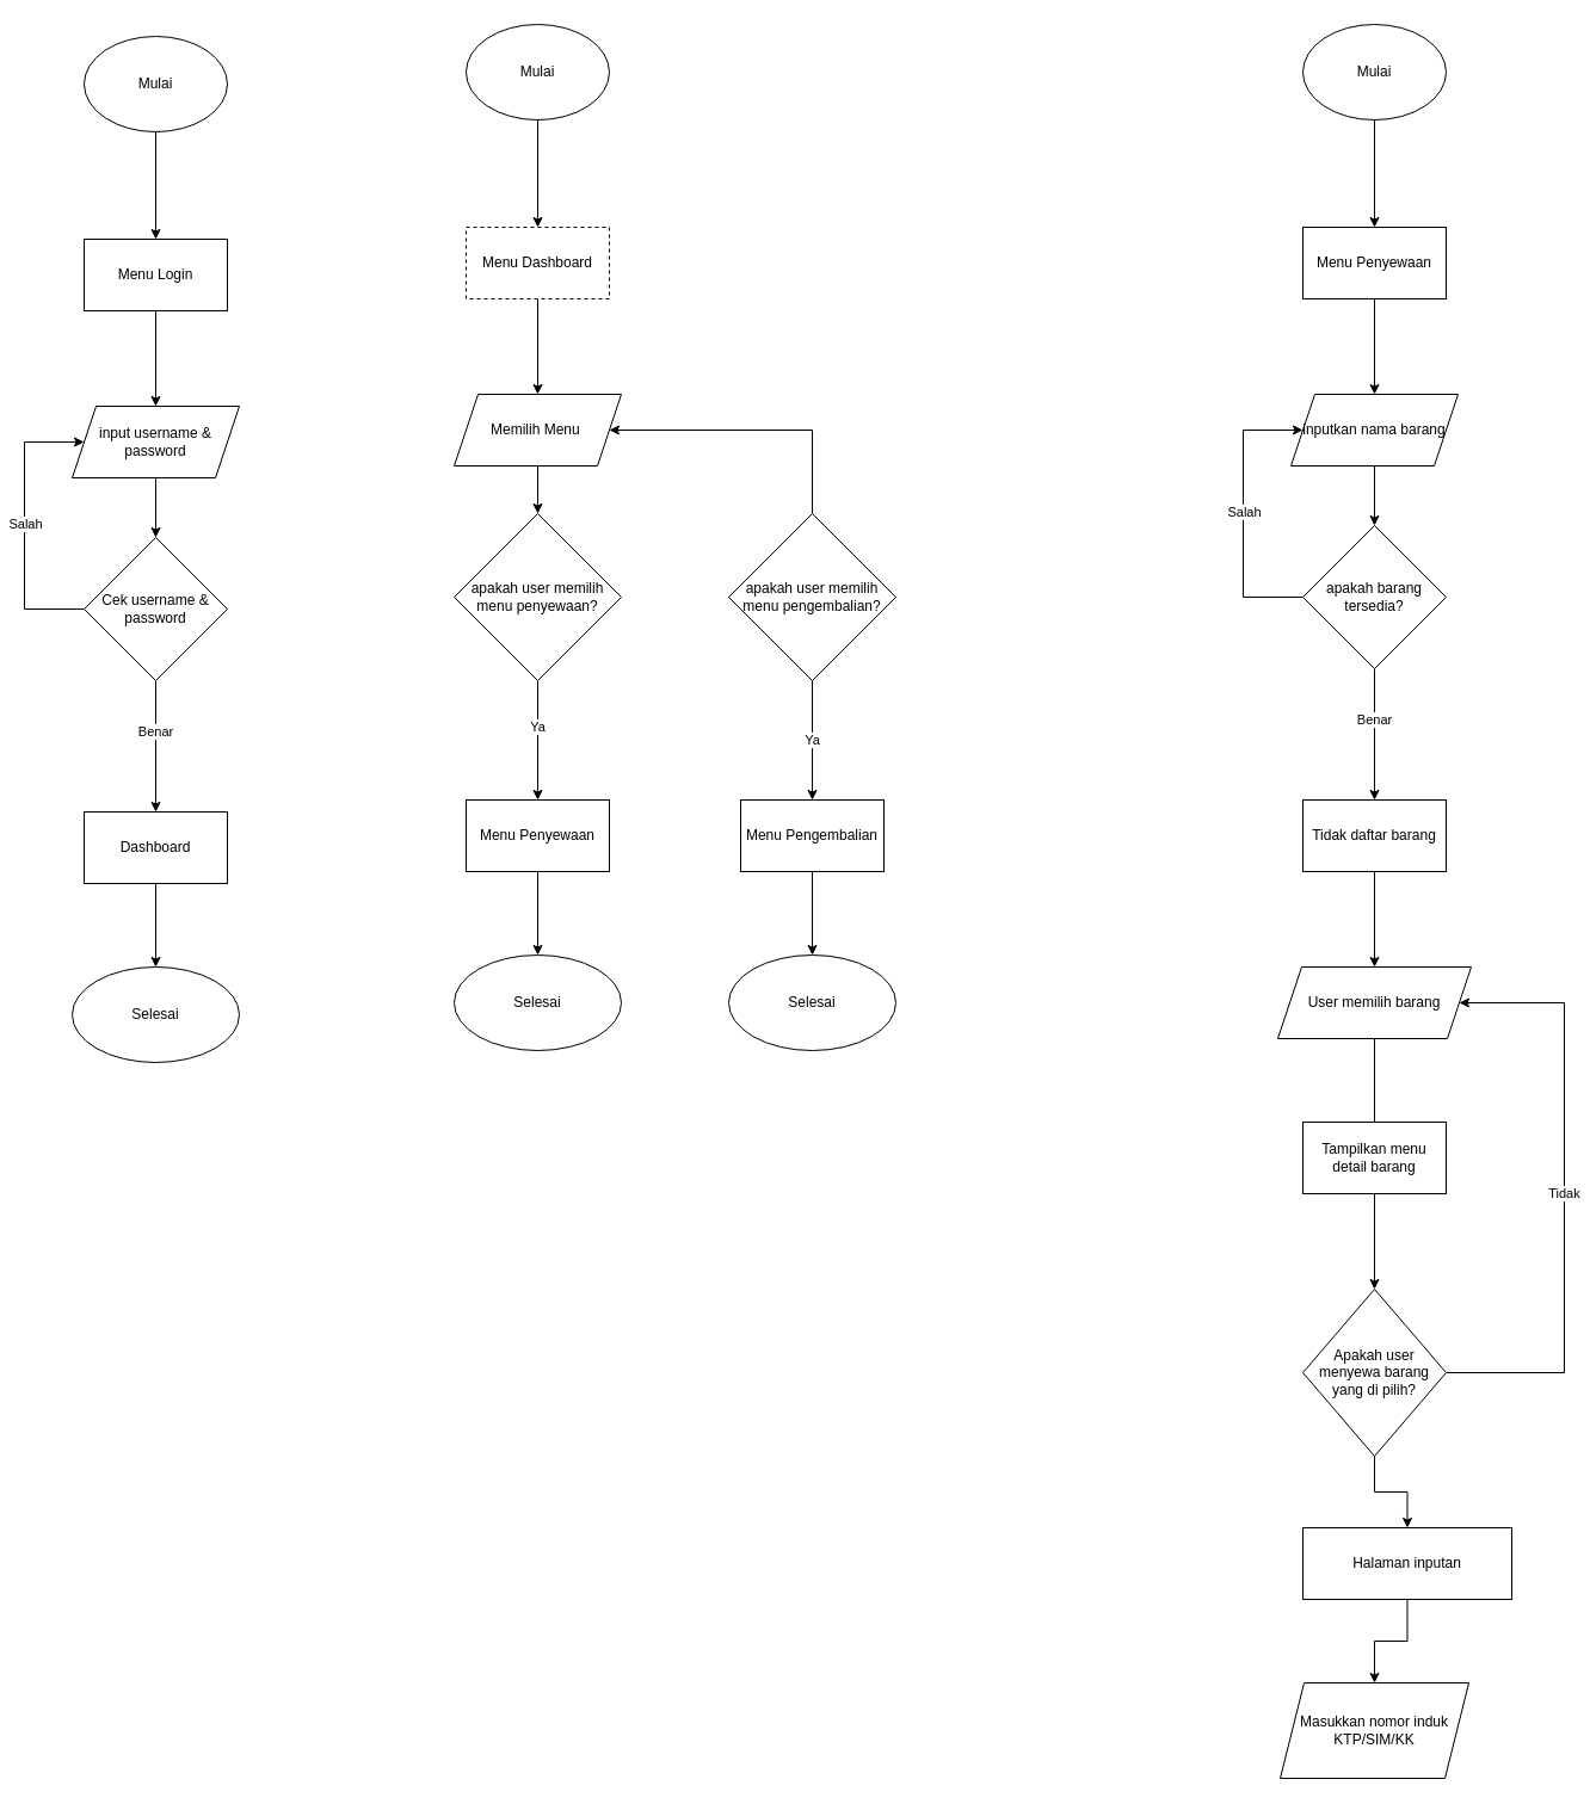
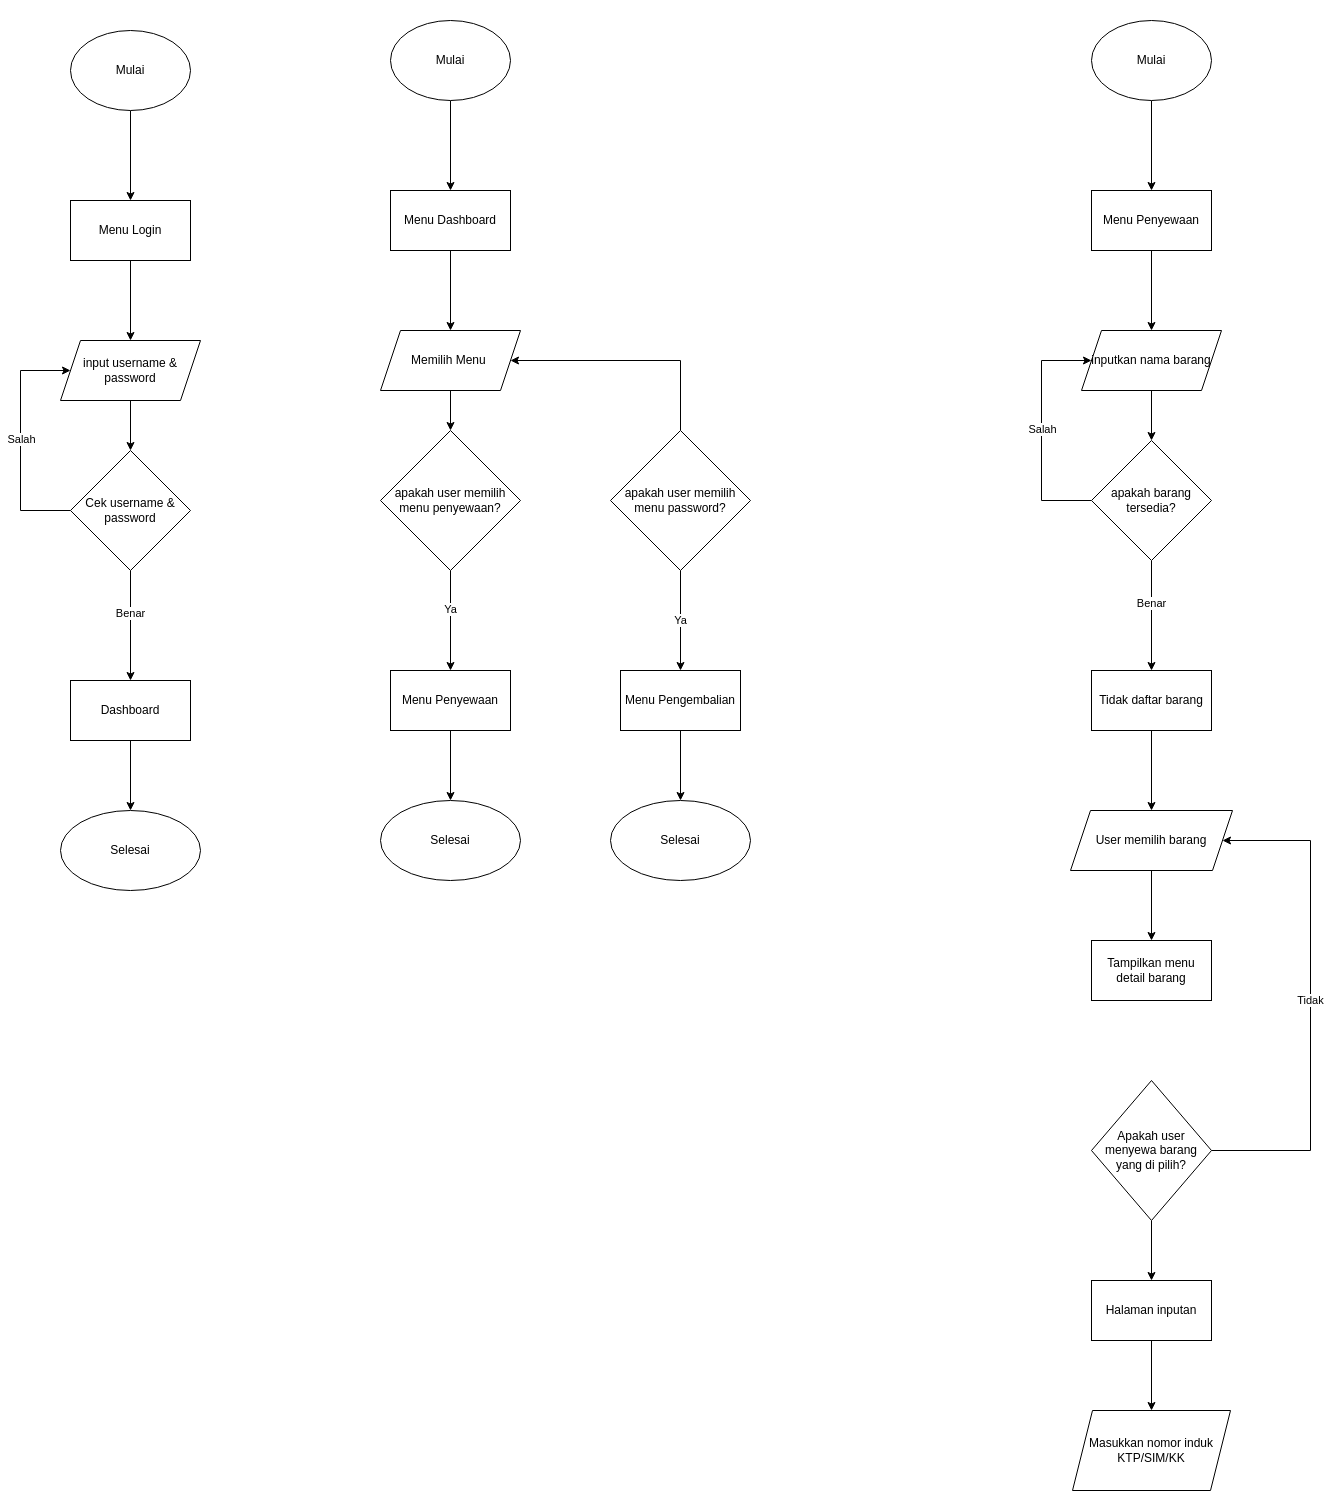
  <mxCell id="0" />
  <mxCell id="1" parent="0" />
  <mxCell id="2" value="" style="edgeStyle=orthogonalEdgeStyle;rounded=0;orthogonalLoop=1;jettySize=auto;html=1;" edge="1" parent="1" source="3" target="5"><mxGeometry relative="1" as="geometry" /></mxCell>
  <mxCell id="3" value="Mulai&lt;br&gt;" style="ellipse;whiteSpace=wrap;html=1;" vertex="1" parent="1"><mxGeometry x="70" y="30" width="120" height="80" as="geometry" /></mxCell>
  <mxCell id="4" value="" style="edgeStyle=orthogonalEdgeStyle;rounded=0;orthogonalLoop=1;jettySize=auto;html=1;" edge="1" parent="1" source="5" target="7"><mxGeometry relative="1" as="geometry" /></mxCell>
  <mxCell id="5" value="Menu Login&lt;br&gt;" style="whiteSpace=wrap;html=1;" vertex="1" parent="1"><mxGeometry x="70" y="200" width="120" height="60" as="geometry" /></mxCell>
  <mxCell id="6" value="" style="edgeStyle=orthogonalEdgeStyle;rounded=0;orthogonalLoop=1;jettySize=auto;html=1;" edge="1" parent="1" source="7" target="12"><mxGeometry relative="1" as="geometry" /></mxCell>
  <mxCell id="7" value="input username &amp;amp; password" style="shape=parallelogram;perimeter=parallelogramPerimeter;whiteSpace=wrap;html=1;fixedSize=1;" vertex="1" parent="1"><mxGeometry x="60" y="340" width="140" height="60" as="geometry" /></mxCell>
  <mxCell id="8" value="" style="edgeStyle=orthogonalEdgeStyle;rounded=0;orthogonalLoop=1;jettySize=auto;html=1;" edge="1" parent="1" source="12" target="14"><mxGeometry relative="1" as="geometry" /></mxCell>
  <mxCell id="9" value="Benar" style="edgeLabel;html=1;align=center;verticalAlign=middle;resizable=0;points=[];" vertex="1" connectable="0" parent="8"><mxGeometry x="-0.236" y="-1" relative="1" as="geometry"><mxPoint as="offset" /></mxGeometry></mxCell>
  <mxCell id="10" style="edgeStyle=orthogonalEdgeStyle;rounded=0;orthogonalLoop=1;jettySize=auto;html=1;exitX=0;exitY=0.5;exitDx=0;exitDy=0;entryX=0;entryY=0.5;entryDx=0;entryDy=0;" edge="1" parent="1" source="12" target="7"><mxGeometry relative="1" as="geometry"><Array as="points"><mxPoint x="20" y="510" /><mxPoint x="20" y="370" /></Array></mxGeometry></mxCell>
  <mxCell id="11" value="Salah" style="edgeLabel;html=1;align=center;verticalAlign=middle;resizable=0;points=[];" vertex="1" connectable="0" parent="10"><mxGeometry x="0.017" relative="1" as="geometry"><mxPoint as="offset" /></mxGeometry></mxCell>
  <mxCell id="12" value="Cek username &amp;amp; password" style="rhombus;whiteSpace=wrap;html=1;" vertex="1" parent="1"><mxGeometry x="70" y="450" width="120" height="120" as="geometry" /></mxCell>
  <mxCell id="13" value="" style="edgeStyle=orthogonalEdgeStyle;rounded=0;orthogonalLoop=1;jettySize=auto;html=1;" edge="1" parent="1" source="14" target="15"><mxGeometry relative="1" as="geometry" /></mxCell>
  <mxCell id="14" value="Dashboard" style="whiteSpace=wrap;html=1;" vertex="1" parent="1"><mxGeometry x="70" y="680" width="120" height="60" as="geometry" /></mxCell>
  <mxCell id="15" value="Selesai&lt;br&gt;" style="ellipse;whiteSpace=wrap;html=1;" vertex="1" parent="1"><mxGeometry x="60" y="810" width="140" height="80" as="geometry" /></mxCell>
  <mxCell id="16" value="" style="edgeStyle=orthogonalEdgeStyle;rounded=0;orthogonalLoop=1;jettySize=auto;html=1;" edge="1" parent="1" source="17" target="19"><mxGeometry relative="1" as="geometry" /></mxCell>
  <mxCell id="17" value="Mulai&lt;br&gt;" style="ellipse;whiteSpace=wrap;html=1;" vertex="1" parent="1"><mxGeometry x="390" y="20" width="120" height="80" as="geometry" /></mxCell>
  <mxCell id="18" value="" style="edgeStyle=orthogonalEdgeStyle;rounded=0;orthogonalLoop=1;jettySize=auto;html=1;" edge="1" parent="1" source="19" target="21"><mxGeometry relative="1" as="geometry" /></mxCell>
- <mxCell id="19" value="Menu Dashboard" style="whiteSpace=wrap;html=1;dashed=1;" vertex="1" parent="1"><mxGeometry x="390" y="190" width="120" height="60" as="geometry" /></mxCell>
+ <mxCell id="19" value="Menu Dashboard" style="whiteSpace=wrap;html=1;" vertex="1" parent="1"><mxGeometry x="390" y="190" width="120" height="60" as="geometry" /></mxCell>
  <mxCell id="20" value="" style="edgeStyle=orthogonalEdgeStyle;rounded=0;orthogonalLoop=1;jettySize=auto;html=1;" edge="1" parent="1" source="21" target="24"><mxGeometry relative="1" as="geometry" /></mxCell>
  <mxCell id="21" value="Memilih Menu&amp;nbsp;" style="shape=parallelogram;perimeter=parallelogramPerimeter;whiteSpace=wrap;html=1;fixedSize=1;" vertex="1" parent="1"><mxGeometry x="380" y="330" width="140" height="60" as="geometry" /></mxCell>
  <mxCell id="22" value="" style="edgeStyle=orthogonalEdgeStyle;rounded=0;orthogonalLoop=1;jettySize=auto;html=1;" edge="1" parent="1" source="24" target="26"><mxGeometry relative="1" as="geometry" /></mxCell>
  <mxCell id="23" value="Ya" style="edgeLabel;html=1;align=center;verticalAlign=middle;resizable=0;points=[];" vertex="1" connectable="0" parent="22"><mxGeometry x="-0.236" y="-1" relative="1" as="geometry"><mxPoint as="offset" /></mxGeometry></mxCell>
  <mxCell id="24" value="apakah user memilih menu penyewaan?" style="rhombus;whiteSpace=wrap;html=1;" vertex="1" parent="1"><mxGeometry x="380" y="430" width="140" height="140" as="geometry" /></mxCell>
  <mxCell id="25" value="" style="edgeStyle=orthogonalEdgeStyle;rounded=0;orthogonalLoop=1;jettySize=auto;html=1;" edge="1" parent="1" source="26" target="27"><mxGeometry relative="1" as="geometry" /></mxCell>
  <mxCell id="26" value="Menu Penyewaan" style="whiteSpace=wrap;html=1;" vertex="1" parent="1"><mxGeometry x="390" y="670" width="120" height="60" as="geometry" /></mxCell>
  <mxCell id="27" value="Selesai&lt;br&gt;" style="ellipse;whiteSpace=wrap;html=1;" vertex="1" parent="1"><mxGeometry x="380" y="800" width="140" height="80" as="geometry" /></mxCell>
  <mxCell id="28" style="edgeStyle=orthogonalEdgeStyle;rounded=0;orthogonalLoop=1;jettySize=auto;html=1;exitX=0.5;exitY=1;exitDx=0;exitDy=0;entryX=0.5;entryY=0;entryDx=0;entryDy=0;" edge="1" parent="1" source="29" target="33"><mxGeometry relative="1" as="geometry" /></mxCell>
  <mxCell id="29" value="Menu Pengembalian" style="whiteSpace=wrap;html=1;" vertex="1" parent="1"><mxGeometry x="620" y="670" width="120" height="60" as="geometry" /></mxCell>
  <mxCell id="30" value="Ya" style="edgeStyle=orthogonalEdgeStyle;rounded=0;orthogonalLoop=1;jettySize=auto;html=1;exitX=0.5;exitY=1;exitDx=0;exitDy=0;entryX=0.5;entryY=0;entryDx=0;entryDy=0;" edge="1" parent="1" source="32" target="29"><mxGeometry relative="1" as="geometry" /></mxCell>
  <mxCell id="31" style="edgeStyle=orthogonalEdgeStyle;rounded=0;orthogonalLoop=1;jettySize=auto;html=1;exitX=0.5;exitY=0;exitDx=0;exitDy=0;entryX=1;entryY=0.5;entryDx=0;entryDy=0;" edge="1" parent="1" source="32" target="21"><mxGeometry relative="1" as="geometry"><Array as="points"><mxPoint x="680" y="360" /></Array></mxGeometry></mxCell>
- <mxCell id="32" value="apakah user memilih menu pengembalian?" style="rhombus;whiteSpace=wrap;html=1;" vertex="1" parent="1"><mxGeometry x="610" y="430" width="140" height="140" as="geometry" /></mxCell>
+ <mxCell id="32" value="apakah user memilih menu password?" style="rhombus;whiteSpace=wrap;html=1;" vertex="1" parent="1"><mxGeometry x="610" y="430" width="140" height="140" as="geometry" /></mxCell>
  <mxCell id="33" value="Selesai&lt;br&gt;" style="ellipse;whiteSpace=wrap;html=1;" vertex="1" parent="1"><mxGeometry x="610" y="800" width="140" height="80" as="geometry" /></mxCell>
  <mxCell id="34" value="" style="edgeStyle=orthogonalEdgeStyle;rounded=0;orthogonalLoop=1;jettySize=auto;html=1;" edge="1" parent="1" source="35" target="37"><mxGeometry relative="1" as="geometry" /></mxCell>
  <mxCell id="35" value="Mulai&lt;br&gt;" style="ellipse;whiteSpace=wrap;html=1;" vertex="1" parent="1"><mxGeometry x="1091" y="20" width="120" height="80" as="geometry" /></mxCell>
  <mxCell id="36" value="" style="edgeStyle=orthogonalEdgeStyle;rounded=0;orthogonalLoop=1;jettySize=auto;html=1;" edge="1" parent="1" source="37" target="39"><mxGeometry relative="1" as="geometry" /></mxCell>
  <mxCell id="37" value="Menu Penyewaan" style="whiteSpace=wrap;html=1;" vertex="1" parent="1"><mxGeometry x="1091" y="190" width="120" height="60" as="geometry" /></mxCell>
  <mxCell id="38" value="" style="edgeStyle=orthogonalEdgeStyle;rounded=0;orthogonalLoop=1;jettySize=auto;html=1;" edge="1" parent="1" source="39" target="44"><mxGeometry relative="1" as="geometry" /></mxCell>
  <mxCell id="39" value="inputkan nama barang" style="shape=parallelogram;perimeter=parallelogramPerimeter;whiteSpace=wrap;html=1;fixedSize=1;" vertex="1" parent="1"><mxGeometry x="1081" y="330" width="140" height="60" as="geometry" /></mxCell>
  <mxCell id="40" value="" style="edgeStyle=orthogonalEdgeStyle;rounded=0;orthogonalLoop=1;jettySize=auto;html=1;" edge="1" parent="1" source="44" target="46"><mxGeometry relative="1" as="geometry" /></mxCell>
  <mxCell id="41" value="Benar" style="edgeLabel;html=1;align=center;verticalAlign=middle;resizable=0;points=[];" vertex="1" connectable="0" parent="40"><mxGeometry x="-0.236" y="-1" relative="1" as="geometry"><mxPoint as="offset" /></mxGeometry></mxCell>
  <mxCell id="42" style="edgeStyle=orthogonalEdgeStyle;rounded=0;orthogonalLoop=1;jettySize=auto;html=1;exitX=0;exitY=0.5;exitDx=0;exitDy=0;entryX=0;entryY=0.5;entryDx=0;entryDy=0;" edge="1" parent="1" source="44" target="39"><mxGeometry relative="1" as="geometry"><Array as="points"><mxPoint x="1041" y="500" /><mxPoint x="1041" y="360" /></Array></mxGeometry></mxCell>
  <mxCell id="43" value="Salah" style="edgeLabel;html=1;align=center;verticalAlign=middle;resizable=0;points=[];" vertex="1" connectable="0" parent="42"><mxGeometry x="0.017" relative="1" as="geometry"><mxPoint as="offset" /></mxGeometry></mxCell>
  <mxCell id="44" value="apakah barang tersedia?" style="rhombus;whiteSpace=wrap;html=1;" vertex="1" parent="1"><mxGeometry x="1091" y="440" width="120" height="120" as="geometry" /></mxCell>
  <mxCell id="45" value="" style="edgeStyle=orthogonalEdgeStyle;rounded=0;orthogonalLoop=1;jettySize=auto;html=1;" edge="1" parent="1" source="46" target="48"><mxGeometry relative="1" as="geometry" /></mxCell>
  <mxCell id="46" value="Tidak daftar barang" style="whiteSpace=wrap;html=1;" vertex="1" parent="1"><mxGeometry x="1091" y="670" width="120" height="60" as="geometry" /></mxCell>
- <mxCell id="47" style="edgeStyle=orthogonalEdgeStyle;rounded=0;orthogonalLoop=1;jettySize=auto;html=1;exitX=0.5;exitY=1;exitDx=0;exitDy=0;entryX=0.5;entryY=0;entryDx=0;entryDy=0;endArrow=none;" edge="1" parent="1" source="48" target="53"><mxGeometry relative="1" as="geometry" /></mxCell>
+ <mxCell id="47" style="edgeStyle=orthogonalEdgeStyle;rounded=0;orthogonalLoop=1;jettySize=auto;html=1;exitX=0.5;exitY=1;exitDx=0;exitDy=0;entryX=0.5;entryY=0;entryDx=0;entryDy=0;" edge="1" parent="1" source="48" target="53"><mxGeometry relative="1" as="geometry" /></mxCell>
  <mxCell id="48" value="User memilih barang" style="shape=parallelogram;perimeter=parallelogramPerimeter;whiteSpace=wrap;html=1;fixedSize=1;" vertex="1" parent="1"><mxGeometry x="1070" y="810" width="162" height="60" as="geometry" /></mxCell>
  <mxCell id="49" value="Tidak" style="edgeStyle=orthogonalEdgeStyle;rounded=0;orthogonalLoop=1;jettySize=auto;html=1;exitX=1;exitY=0.5;exitDx=0;exitDy=0;entryX=1;entryY=0.5;entryDx=0;entryDy=0;" edge="1" parent="1" source="51" target="48"><mxGeometry relative="1" as="geometry"><Array as="points"><mxPoint x="1310" y="1150" /><mxPoint x="1310" y="840" /></Array></mxGeometry></mxCell>
  <mxCell id="50" value="" style="edgeStyle=orthogonalEdgeStyle;rounded=0;orthogonalLoop=1;jettySize=auto;html=1;" edge="1" parent="1" source="51" target="55"><mxGeometry relative="1" as="geometry" /></mxCell>
  <mxCell id="51" value="Apakah user menyewa barang yang di pilih?" style="rhombus;whiteSpace=wrap;html=1;" vertex="1" parent="1"><mxGeometry x="1091" y="1080" width="120" height="140" as="geometry" /></mxCell>
- <mxCell id="52" style="edgeStyle=orthogonalEdgeStyle;rounded=0;orthogonalLoop=1;jettySize=auto;html=1;exitX=0.5;exitY=1;exitDx=0;exitDy=0;entryX=0.5;entryY=0;entryDx=0;entryDy=0;" edge="1" parent="1" source="53" target="51"><mxGeometry relative="1" as="geometry" /></mxCell>
  <mxCell id="53" value="Tampilkan menu detail barang" style="whiteSpace=wrap;html=1;" vertex="1" parent="1"><mxGeometry x="1091" y="940" width="120" height="60" as="geometry" /></mxCell>
  <mxCell id="54" value="" style="edgeStyle=orthogonalEdgeStyle;rounded=0;orthogonalLoop=1;jettySize=auto;html=1;" edge="1" parent="1" source="55" target="56"><mxGeometry relative="1" as="geometry" /></mxCell>
- <mxCell id="55" value="Halaman inputan" style="whiteSpace=wrap;html=1;" vertex="1" parent="1"><mxGeometry x="1091" y="1280" width="175" height="60" as="geometry" /></mxCell>
+ <mxCell id="55" value="Halaman inputan" style="whiteSpace=wrap;html=1;" vertex="1" parent="1"><mxGeometry x="1091" y="1280" width="120" height="60" as="geometry" /></mxCell>
  <mxCell id="56" value="Masukkan nomor induk KTP/SIM/KK" style="shape=parallelogram;perimeter=parallelogramPerimeter;whiteSpace=wrap;html=1;fixedSize=1;" vertex="1" parent="1"><mxGeometry x="1072" y="1410" width="158" height="80" as="geometry" /></mxCell>
